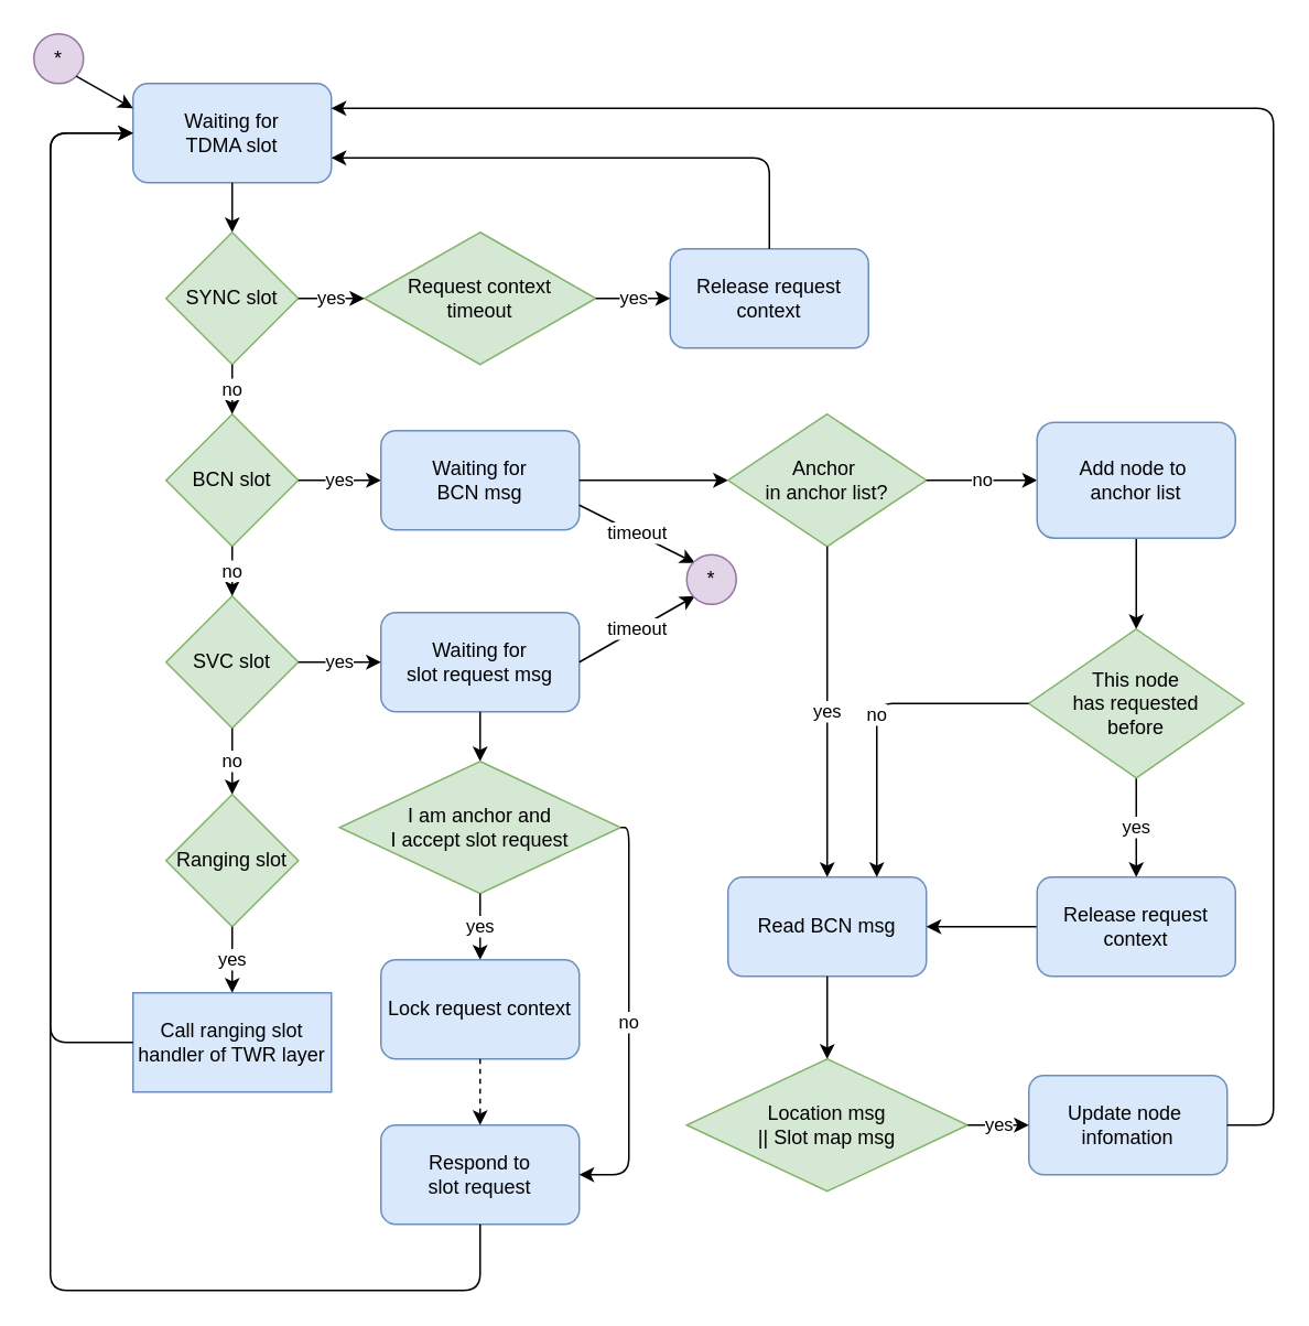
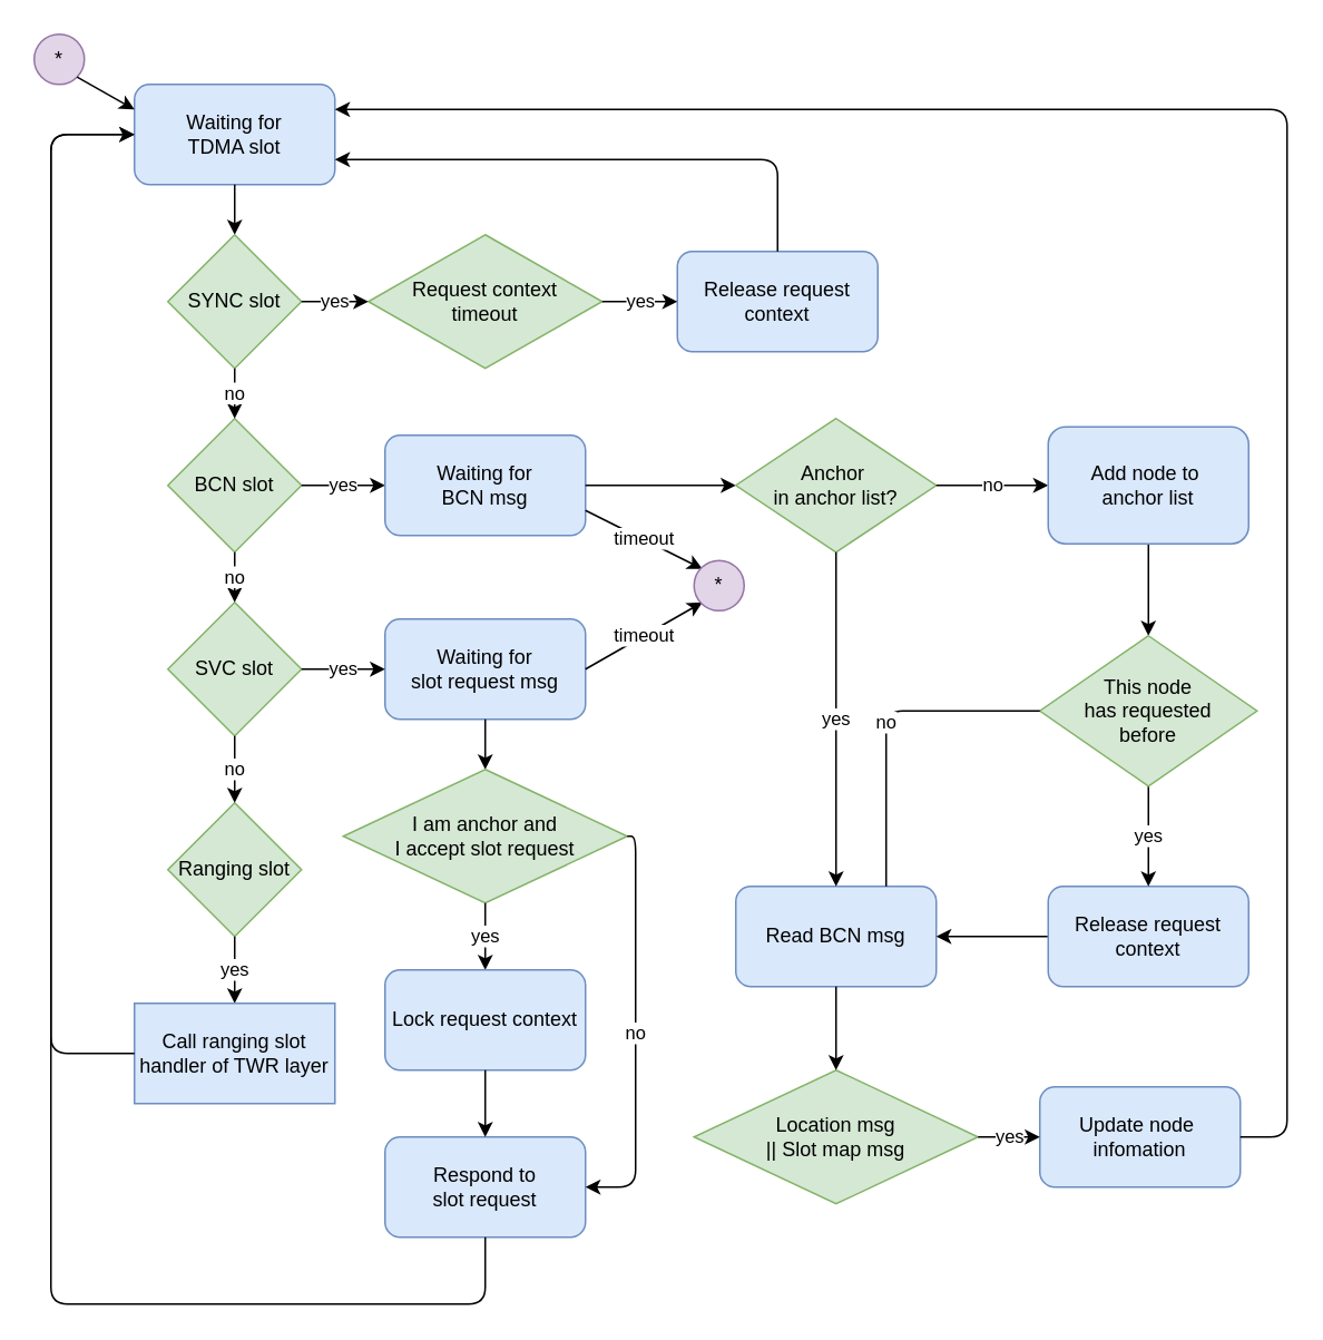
  <mxCell id="0" />
  <mxCell id="1" parent="0" />
  <mxCell id="2" value="BCN slot" style="rhombus;whiteSpace=wrap;html=1;fillColor=#d5e8d4;strokeColor=#82b366;" parent="1" vertex="1"><mxGeometry x="100" y="250" width="80" height="80" as="geometry" /></mxCell>
  <mxCell id="3" value="Waiting for&lt;br&gt;TDMA slot" style="rounded=1;whiteSpace=wrap;html=1;fillColor=#dae8fc;strokeColor=#6c8ebf;" parent="1" vertex="1"><mxGeometry x="80" y="50" width="120" height="60" as="geometry" /></mxCell>
  <mxCell id="4" value="SVC slot" style="rhombus;whiteSpace=wrap;html=1;fillColor=#d5e8d4;strokeColor=#82b366;" parent="1" vertex="1"><mxGeometry x="100" y="360" width="80" height="80" as="geometry" /></mxCell>
  <mxCell id="5" value="Ranging slot" style="rhombus;whiteSpace=wrap;html=1;fillColor=#d5e8d4;strokeColor=#82b366;" parent="1" vertex="1"><mxGeometry x="100" y="480" width="80" height="80" as="geometry" /></mxCell>
  <mxCell id="6" value="" style="endArrow=classic;html=1;exitX=0.5;exitY=1;exitDx=0;exitDy=0;entryX=0.5;entryY=0;entryDx=0;entryDy=0;" parent="1" source="3" target="38" edge="1"><mxGeometry width="50" height="50" relative="1" as="geometry"><mxPoint x="220" y="320" as="sourcePoint" /><mxPoint x="270" y="270" as="targetPoint" /></mxGeometry></mxCell>
  <mxCell id="7" value="no" style="endArrow=classic;html=1;exitX=0.5;exitY=1;exitDx=0;exitDy=0;" parent="1" source="2" target="4" edge="1"><mxGeometry width="50" height="50" relative="1" as="geometry"><mxPoint x="220" y="410" as="sourcePoint" /><mxPoint x="270" y="360" as="targetPoint" /></mxGeometry></mxCell>
  <mxCell id="8" value="no" style="endArrow=classic;html=1;exitX=0.5;exitY=1;exitDx=0;exitDy=0;entryX=0.5;entryY=0;entryDx=0;entryDy=0;" parent="1" source="4" target="5" edge="1"><mxGeometry width="50" height="50" relative="1" as="geometry"><mxPoint x="150" y="330" as="sourcePoint" /><mxPoint x="150" y="370" as="targetPoint" /></mxGeometry></mxCell>
  <mxCell id="9" value="yes" style="endArrow=classic;html=1;exitX=0.5;exitY=1;exitDx=0;exitDy=0;entryX=0.5;entryY=0;entryDx=0;entryDy=0;" parent="1" source="5" target="25" edge="1"><mxGeometry width="50" height="50" relative="1" as="geometry"><mxPoint x="110" y="410" as="sourcePoint" /><mxPoint x="80" y="170" as="targetPoint" /><Array as="points"><mxPoint x="140" y="570" /><mxPoint x="140" y="580" /></Array></mxGeometry></mxCell>
  <mxCell id="10" value="yes" style="endArrow=classic;html=1;exitX=1;exitY=0.5;exitDx=0;exitDy=0;entryX=0;entryY=0.5;entryDx=0;entryDy=0;" parent="1" source="2" target="11" edge="1"><mxGeometry width="50" height="50" relative="1" as="geometry"><mxPoint x="330" y="350" as="sourcePoint" /><mxPoint x="270" y="280" as="targetPoint" /></mxGeometry></mxCell>
  <mxCell id="11" value="Waiting for&lt;br&gt;BCN msg" style="rounded=1;whiteSpace=wrap;html=1;fillColor=#dae8fc;strokeColor=#6c8ebf;" parent="1" vertex="1"><mxGeometry x="230" y="260" width="120" height="60" as="geometry" /></mxCell>
  <mxCell id="12" value="" style="endArrow=classic;html=1;exitX=1;exitY=0.5;exitDx=0;exitDy=0;entryX=0;entryY=0.5;entryDx=0;entryDy=0;" parent="1" source="11" target="13" edge="1"><mxGeometry width="50" height="50" relative="1" as="geometry"><mxPoint x="380" y="280" as="sourcePoint" /><mxPoint x="500" y="280" as="targetPoint" /></mxGeometry></mxCell>
  <mxCell id="13" value="Anchor&amp;nbsp;&lt;br&gt;in anchor list?" style="rhombus;whiteSpace=wrap;html=1;fillColor=#d5e8d4;strokeColor=#82b366;" parent="1" vertex="1"><mxGeometry x="440" y="250" width="120" height="80" as="geometry" /></mxCell>
  <mxCell id="14" value="no" style="endArrow=classic;html=1;exitX=1;exitY=0.5;exitDx=0;exitDy=0;entryX=0;entryY=0.5;entryDx=0;entryDy=0;" parent="1" source="13" target="51" edge="1"><mxGeometry width="50" height="50" relative="1" as="geometry"><mxPoint x="550" y="340" as="sourcePoint" /><mxPoint x="615" y="290" as="targetPoint" /></mxGeometry></mxCell>
  <mxCell id="15" value="Read BCN msg" style="rounded=1;whiteSpace=wrap;html=1;fillColor=#dae8fc;strokeColor=#6c8ebf;" parent="1" vertex="1"><mxGeometry x="440" y="530" width="120" height="60" as="geometry" /></mxCell>
  <mxCell id="16" value="yes" style="endArrow=classic;html=1;exitX=0.5;exitY=1;exitDx=0;exitDy=0;entryX=0.5;entryY=0;entryDx=0;entryDy=0;" parent="1" source="13" target="15" edge="1"><mxGeometry width="50" height="50" relative="1" as="geometry"><mxPoint x="610" y="450" as="sourcePoint" /><mxPoint x="660" y="400" as="targetPoint" /><Array as="points" /></mxGeometry></mxCell>
  <mxCell id="17" value="" style="endArrow=classic;html=1;entryX=1;entryY=0.5;entryDx=0;entryDy=0;exitX=0;exitY=0.5;exitDx=0;exitDy=0;" parent="1" source="36" target="15" edge="1"><mxGeometry width="50" height="50" relative="1" as="geometry"><mxPoint x="619" y="526" as="sourcePoint" /><mxPoint x="660" y="400" as="targetPoint" /><Array as="points" /></mxGeometry></mxCell>
  <mxCell id="18" value="Location&amp;nbsp;msg&lt;br&gt;|| Slot map msg" style="rhombus;whiteSpace=wrap;html=1;fillColor=#d5e8d4;strokeColor=#82b366;" parent="1" vertex="1"><mxGeometry x="415" y="640" width="170" height="80" as="geometry" /></mxCell>
  <mxCell id="19" value="" style="endArrow=classic;html=1;exitX=0.5;exitY=1;exitDx=0;exitDy=0;entryX=0.5;entryY=0;entryDx=0;entryDy=0;" parent="1" source="15" target="18" edge="1"><mxGeometry width="50" height="50" relative="1" as="geometry"><mxPoint x="710" y="690" as="sourcePoint" /><mxPoint x="760" y="640" as="targetPoint" /></mxGeometry></mxCell>
  <mxCell id="20" value="Update node&amp;nbsp;&lt;br&gt;infomation" style="rounded=1;whiteSpace=wrap;html=1;fillColor=#dae8fc;strokeColor=#6c8ebf;" parent="1" vertex="1"><mxGeometry x="622" y="650" width="120" height="60" as="geometry" /></mxCell>
  <mxCell id="21" value="yes" style="endArrow=classic;html=1;entryX=0;entryY=0.5;entryDx=0;entryDy=0;exitX=1;exitY=0.5;exitDx=0;exitDy=0;" parent="1" source="18" target="20" edge="1"><mxGeometry width="50" height="50" relative="1" as="geometry"><mxPoint x="537" y="710" as="sourcePoint" /><mxPoint x="737" y="640" as="targetPoint" /></mxGeometry></mxCell>
  <mxCell id="22" value="" style="endArrow=classic;html=1;exitX=1;exitY=0.5;exitDx=0;exitDy=0;entryX=1;entryY=0.25;entryDx=0;entryDy=0;" parent="1" source="20" target="3" edge="1"><mxGeometry width="50" height="50" relative="1" as="geometry"><mxPoint x="580" y="320" as="sourcePoint" /><mxPoint x="630" y="270" as="targetPoint" /><Array as="points"><mxPoint x="770" y="680" /><mxPoint x="770" y="65" /></Array></mxGeometry></mxCell>
  <mxCell id="23" value="Waiting for&lt;br&gt;slot request msg" style="rounded=1;whiteSpace=wrap;html=1;fillColor=#dae8fc;strokeColor=#6c8ebf;" parent="1" vertex="1"><mxGeometry x="230" y="370" width="120" height="60" as="geometry" /></mxCell>
  <mxCell id="24" value="yes" style="endArrow=classic;html=1;exitX=1;exitY=0.5;exitDx=0;exitDy=0;entryX=0;entryY=0.5;entryDx=0;entryDy=0;" parent="1" source="4" target="23" edge="1"><mxGeometry width="50" height="50" relative="1" as="geometry"><mxPoint x="370" y="480" as="sourcePoint" /><mxPoint x="420" y="430" as="targetPoint" /></mxGeometry></mxCell>
  <mxCell id="25" value="Call ranging slot handler of TWR layer" style="whiteSpace=wrap;html=1;fillColor=#dae8fc;strokeColor=#6c8ebf;rounded=0;" parent="1" vertex="1"><mxGeometry x="80" y="600" width="120" height="60" as="geometry" /></mxCell>
  <mxCell id="26" value="" style="endArrow=classic;html=1;exitX=0;exitY=0.5;exitDx=0;exitDy=0;entryX=0;entryY=0.5;entryDx=0;entryDy=0;" parent="1" source="25" target="3" edge="1"><mxGeometry width="50" height="50" relative="1" as="geometry"><mxPoint x="150" y="430" as="sourcePoint" /><mxPoint x="200" y="380" as="targetPoint" /><Array as="points"><mxPoint x="30" y="630" /><mxPoint x="30" y="80" /></Array></mxGeometry></mxCell>
  <mxCell id="27" value="Respond to&lt;br&gt;slot request" style="rounded=1;whiteSpace=wrap;html=1;fillColor=#dae8fc;strokeColor=#6c8ebf;" parent="1" vertex="1"><mxGeometry x="230" y="680" width="120" height="60" as="geometry" /></mxCell>
  <mxCell id="28" value="" style="endArrow=classic;html=1;exitX=0.5;exitY=1;exitDx=0;exitDy=0;entryX=0.5;entryY=0;entryDx=0;entryDy=0;" parent="1" source="23" target="30" edge="1"><mxGeometry width="50" height="50" relative="1" as="geometry"><mxPoint x="230" y="440" as="sourcePoint" /><mxPoint x="280" y="480" as="targetPoint" /></mxGeometry></mxCell>
  <mxCell id="29" value="" style="endArrow=classic;html=1;exitX=0.5;exitY=1;exitDx=0;exitDy=0;entryX=0;entryY=0.5;entryDx=0;entryDy=0;" parent="1" source="27" target="3" edge="1"><mxGeometry width="50" height="50" relative="1" as="geometry"><mxPoint x="230" y="350" as="sourcePoint" /><mxPoint x="280" y="300" as="targetPoint" /><Array as="points"><mxPoint x="290" y="780" /><mxPoint x="30" y="780" /><mxPoint x="30" y="80" /></Array></mxGeometry></mxCell>
  <mxCell id="30" value="I am anchor and&lt;br&gt;I accept slot request" style="rhombus;whiteSpace=wrap;html=1;fillColor=#d5e8d4;strokeColor=#82b366;" parent="1" vertex="1"><mxGeometry x="205" y="460" width="170" height="80" as="geometry" /></mxCell>
  <mxCell id="31" value="yes" style="endArrow=classic;html=1;exitX=0.5;exitY=1;exitDx=0;exitDy=0;" parent="1" source="30" target="32" edge="1"><mxGeometry width="50" height="50" relative="1" as="geometry"><mxPoint x="280" y="610" as="sourcePoint" /><mxPoint x="330" y="560" as="targetPoint" /></mxGeometry></mxCell>
  <mxCell id="32" value="Lock request context" style="rounded=1;whiteSpace=wrap;html=1;fillColor=#dae8fc;strokeColor=#6c8ebf;" parent="1" vertex="1"><mxGeometry x="230" y="580" width="120" height="60" as="geometry" /></mxCell>
- <mxCell id="33" value="" style="endArrow=classic;html=1;exitX=0.5;exitY=1;exitDx=0;exitDy=0;dashed=1;" parent="1" source="32" target="27" edge="1"><mxGeometry width="50" height="50" relative="1" as="geometry"><mxPoint x="250" y="750" as="sourcePoint" /><mxPoint x="300" y="700" as="targetPoint" /></mxGeometry></mxCell>
+ <mxCell id="33" value="" style="endArrow=classic;html=1;exitX=0.5;exitY=1;exitDx=0;exitDy=0;" parent="1" source="32" target="27" edge="1"><mxGeometry width="50" height="50" relative="1" as="geometry"><mxPoint x="250" y="750" as="sourcePoint" /><mxPoint x="300" y="700" as="targetPoint" /></mxGeometry></mxCell>
  <mxCell id="34" value="no" style="endArrow=classic;html=1;exitX=1;exitY=0.5;exitDx=0;exitDy=0;entryX=1;entryY=0.5;entryDx=0;entryDy=0;" parent="1" source="30" target="27" edge="1"><mxGeometry width="50" height="50" relative="1" as="geometry"><mxPoint x="180" y="640" as="sourcePoint" /><mxPoint x="230" y="590" as="targetPoint" /><Array as="points"><mxPoint x="380" y="500" /><mxPoint x="380" y="710" /></Array></mxGeometry></mxCell>
  <mxCell id="35" value="" style="endArrow=classic;html=1;exitX=0.5;exitY=1;exitDx=0;exitDy=0;entryX=0.5;entryY=0;entryDx=0;entryDy=0;" parent="1" source="51" target="50" edge="1"><mxGeometry width="50" height="50" relative="1" as="geometry"><mxPoint x="680" y="335" as="sourcePoint" /><mxPoint x="680" y="400" as="targetPoint" /></mxGeometry></mxCell>
  <mxCell id="36" value="Release request context" style="rounded=1;whiteSpace=wrap;html=1;fillColor=#dae8fc;strokeColor=#6c8ebf;" parent="1" vertex="1"><mxGeometry x="627" y="530" width="120" height="60" as="geometry" /></mxCell>
  <mxCell id="37" value="yes" style="endArrow=classic;html=1;exitX=0.5;exitY=1;exitDx=0;exitDy=0;" parent="1" source="50" target="36" edge="1"><mxGeometry width="50" height="50" relative="1" as="geometry"><mxPoint x="680" y="470" as="sourcePoint" /><mxPoint x="460" y="360" as="targetPoint" /></mxGeometry></mxCell>
  <mxCell id="38" value="SYNC slot" style="rhombus;whiteSpace=wrap;html=1;fillColor=#d5e8d4;strokeColor=#82b366;" parent="1" vertex="1"><mxGeometry x="100" y="140" width="80" height="80" as="geometry" /></mxCell>
  <mxCell id="39" value="no" style="endArrow=classic;html=1;exitX=0.5;exitY=1;exitDx=0;exitDy=0;" parent="1" source="38" target="2" edge="1"><mxGeometry width="50" height="50" relative="1" as="geometry"><mxPoint x="250" y="360" as="sourcePoint" /><mxPoint x="300" y="310" as="targetPoint" /></mxGeometry></mxCell>
  <mxCell id="40" value="Request context &lt;br&gt;timeout" style="rhombus;whiteSpace=wrap;html=1;fillColor=#d5e8d4;strokeColor=#82b366;" parent="1" vertex="1"><mxGeometry x="220" y="140" width="140" height="80" as="geometry" /></mxCell>
  <mxCell id="41" value="yes" style="endArrow=classic;html=1;exitX=1;exitY=0.5;exitDx=0;exitDy=0;entryX=0;entryY=0.5;entryDx=0;entryDy=0;" parent="1" source="38" target="40" edge="1"><mxGeometry width="50" height="50" relative="1" as="geometry"><mxPoint x="240" y="250" as="sourcePoint" /><mxPoint x="290" y="200" as="targetPoint" /></mxGeometry></mxCell>
  <mxCell id="42" value="Release request context" style="rounded=1;whiteSpace=wrap;html=1;fillColor=#dae8fc;strokeColor=#6c8ebf;" parent="1" vertex="1"><mxGeometry x="405" y="150" width="120" height="60" as="geometry" /></mxCell>
  <mxCell id="43" value="yes" style="endArrow=classic;html=1;exitX=1;exitY=0.5;exitDx=0;exitDy=0;entryX=0;entryY=0.5;entryDx=0;entryDy=0;" parent="1" source="40" target="42" edge="1"><mxGeometry width="50" height="50" relative="1" as="geometry"><mxPoint x="350" y="270" as="sourcePoint" /><mxPoint x="400" y="220" as="targetPoint" /></mxGeometry></mxCell>
  <mxCell id="44" value="" style="endArrow=classic;html=1;exitX=0.5;exitY=0;exitDx=0;exitDy=0;entryX=1;entryY=0.75;entryDx=0;entryDy=0;" parent="1" source="42" target="3" edge="1"><mxGeometry width="50" height="50" relative="1" as="geometry"><mxPoint x="350" y="270" as="sourcePoint" /><mxPoint x="400" y="220" as="targetPoint" /><Array as="points"><mxPoint x="465" y="95" /></Array></mxGeometry></mxCell>
  <mxCell id="45" value="timeout" style="endArrow=classic;html=1;exitX=1;exitY=0.75;exitDx=0;exitDy=0;" parent="1" source="11" edge="1"><mxGeometry width="50" height="50" relative="1" as="geometry"><mxPoint x="250" y="350" as="sourcePoint" /><mxPoint x="420" y="340" as="targetPoint" /></mxGeometry></mxCell>
  <mxCell id="46" value="timeout" style="endArrow=classic;html=1;exitX=1;exitY=0.5;exitDx=0;exitDy=0;" parent="1" source="23" edge="1"><mxGeometry width="50" height="50" relative="1" as="geometry"><mxPoint x="250" y="350" as="sourcePoint" /><mxPoint x="420" y="360" as="targetPoint" /></mxGeometry></mxCell>
  <mxCell id="47" value="*" style="ellipse;whiteSpace=wrap;html=1;aspect=fixed;fillColor=#e1d5e7;strokeColor=#9673a6;" parent="1" vertex="1"><mxGeometry x="415" y="335" width="30" height="30" as="geometry" /></mxCell>
  <mxCell id="48" value="*" style="ellipse;whiteSpace=wrap;html=1;aspect=fixed;fillColor=#e1d5e7;strokeColor=#9673a6;" parent="1" vertex="1"><mxGeometry x="20" y="20" width="30" height="30" as="geometry" /></mxCell>
  <mxCell id="49" value="" style="endArrow=classic;html=1;exitX=1;exitY=1;exitDx=0;exitDy=0;entryX=0;entryY=0.25;entryDx=0;entryDy=0;" parent="1" source="48" target="3" edge="1"><mxGeometry width="50" height="50" relative="1" as="geometry"><mxPoint x="230" y="270" as="sourcePoint" /><mxPoint x="280" y="220" as="targetPoint" /></mxGeometry></mxCell>
  <mxCell id="50" value="This node &lt;br&gt;has requested &lt;br&gt;before" style="rhombus;whiteSpace=wrap;html=1;fillColor=#d5e8d4;strokeColor=#82b366;" vertex="1" parent="1"><mxGeometry x="622" y="380" width="130" height="90" as="geometry" /></mxCell>
  <mxCell id="51" value="&lt;span&gt;Add node to&amp;nbsp;&lt;/span&gt;&lt;br&gt;&lt;span&gt;anchor list&lt;/span&gt;" style="rounded=1;whiteSpace=wrap;html=1;fillColor=#dae8fc;strokeColor=#6c8ebf;" vertex="1" parent="1"><mxGeometry x="627" y="255" width="120" height="70" as="geometry" /></mxCell>
- <mxCell id="52" value="no" style="endArrow=classic;html=1;exitX=0;exitY=0.5;exitDx=0;exitDy=0;entryX=0.75;entryY=0;entryDx=0;entryDy=0;" edge="1" parent="1" source="50" target="15"><mxGeometry width="50" height="50" relative="1" as="geometry"><mxPoint x="530" y="460" as="sourcePoint" /><mxPoint x="580" y="410" as="targetPoint" /><Array as="points"><mxPoint x="530" y="425" /></Array></mxGeometry></mxCell>
+ <mxCell id="52" value="no" style="endArrow=none;html=1;exitX=0;exitY=0.5;exitDx=0;exitDy=0;entryX=0.75;entryY=0;entryDx=0;entryDy=0;" edge="1" parent="1" source="50" target="15"><mxGeometry width="50" height="50" relative="1" as="geometry"><mxPoint x="530" y="460" as="sourcePoint" /><mxPoint x="580" y="410" as="targetPoint" /><Array as="points"><mxPoint x="530" y="425" /></Array></mxGeometry></mxCell>
